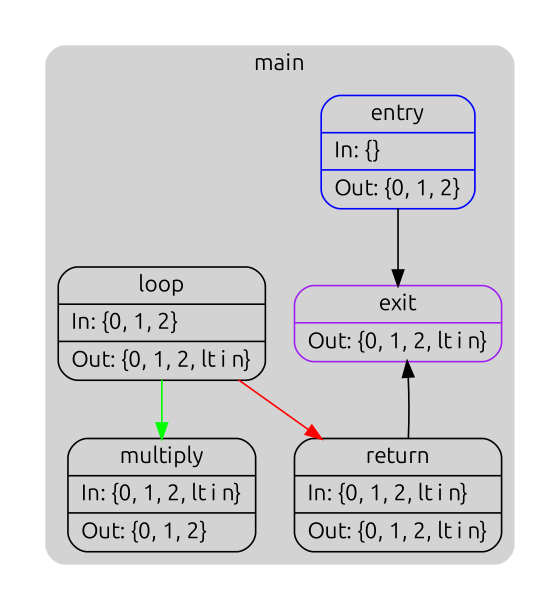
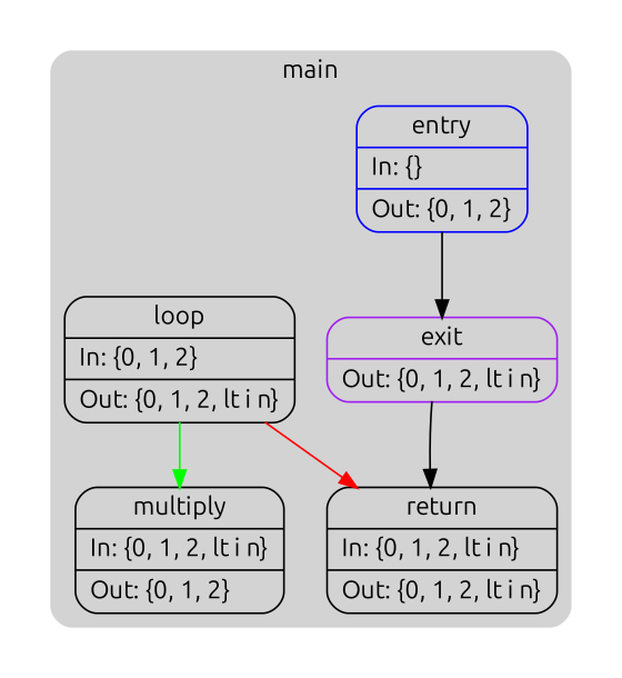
  digraph {
    compound=true
    fontname=Ubuntu
    node [color=black fontname=Ubuntu shape=Mrecord]
    edge [fontname=Ubuntu]
    n1 [color=blue label="{entry|In: \{\}\l|Out: \{0, 1, 2\}\l}"]
    n2 [label="{loop|In: \{0, 1, 2\}\l|Out: \{0, 1, 2, lt i n\}\l}"]
    n3 [label="{multiply|In: \{0, 1, 2, lt i n\}\l|Out: \{0, 1, 2\}\l}"]
    n4 [label="{return|In: \{0, 1, 2, lt i n\}\l|Out: \{0, 1, 2, lt i n\}\l}"]
    n5 [color=purple label="{exit|Out: \{0, 1, 2, lt i n\}\l}"]
    subgraph cluster_1 {
      peripheries=0
      subgraph cluster_2 {
        peripheries=0
        subgraph cluster_3 {
          bgcolor=lightgray
          color=darkgray
          label=main
          peripheries=0
          style=rounded
          n1
          n2
          n3
          n4
          n5
        }
      }
    }
    n1 -> n5
    n2 -> n3 [color=green]
    n2 -> n4 [color=red]
-   n4 -> n5 [color=black]
+   n5 -> n4 [color=black]
  }
